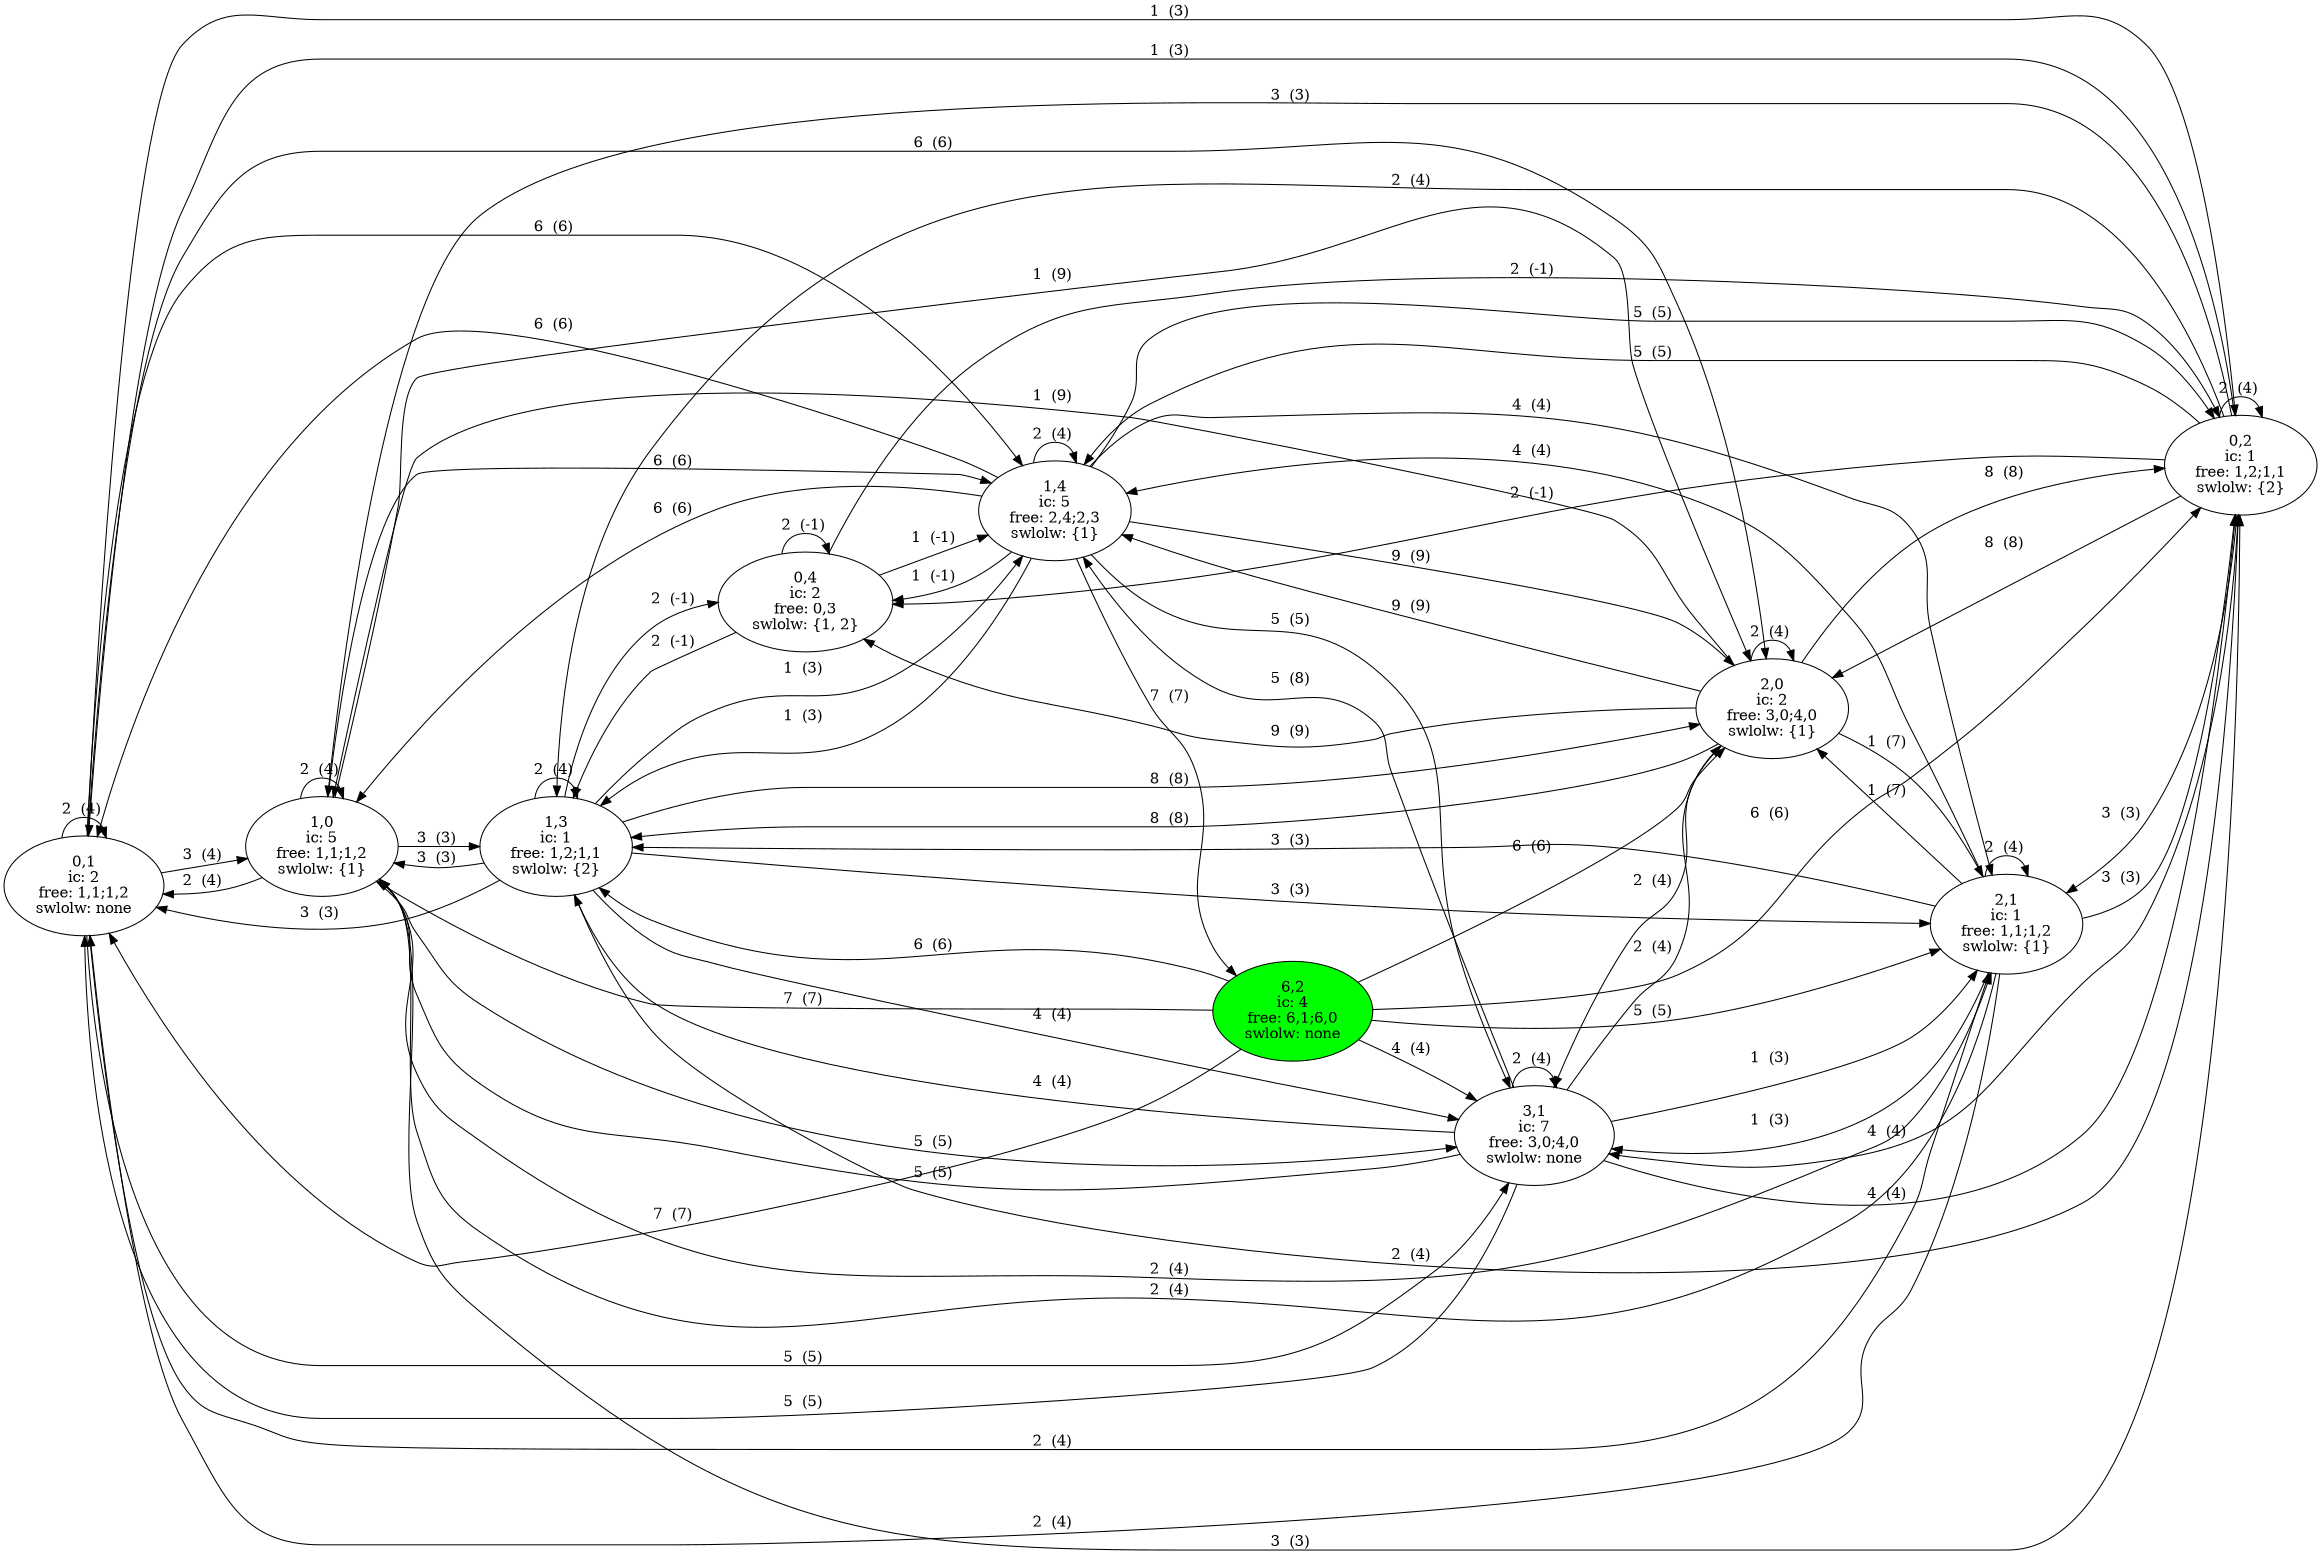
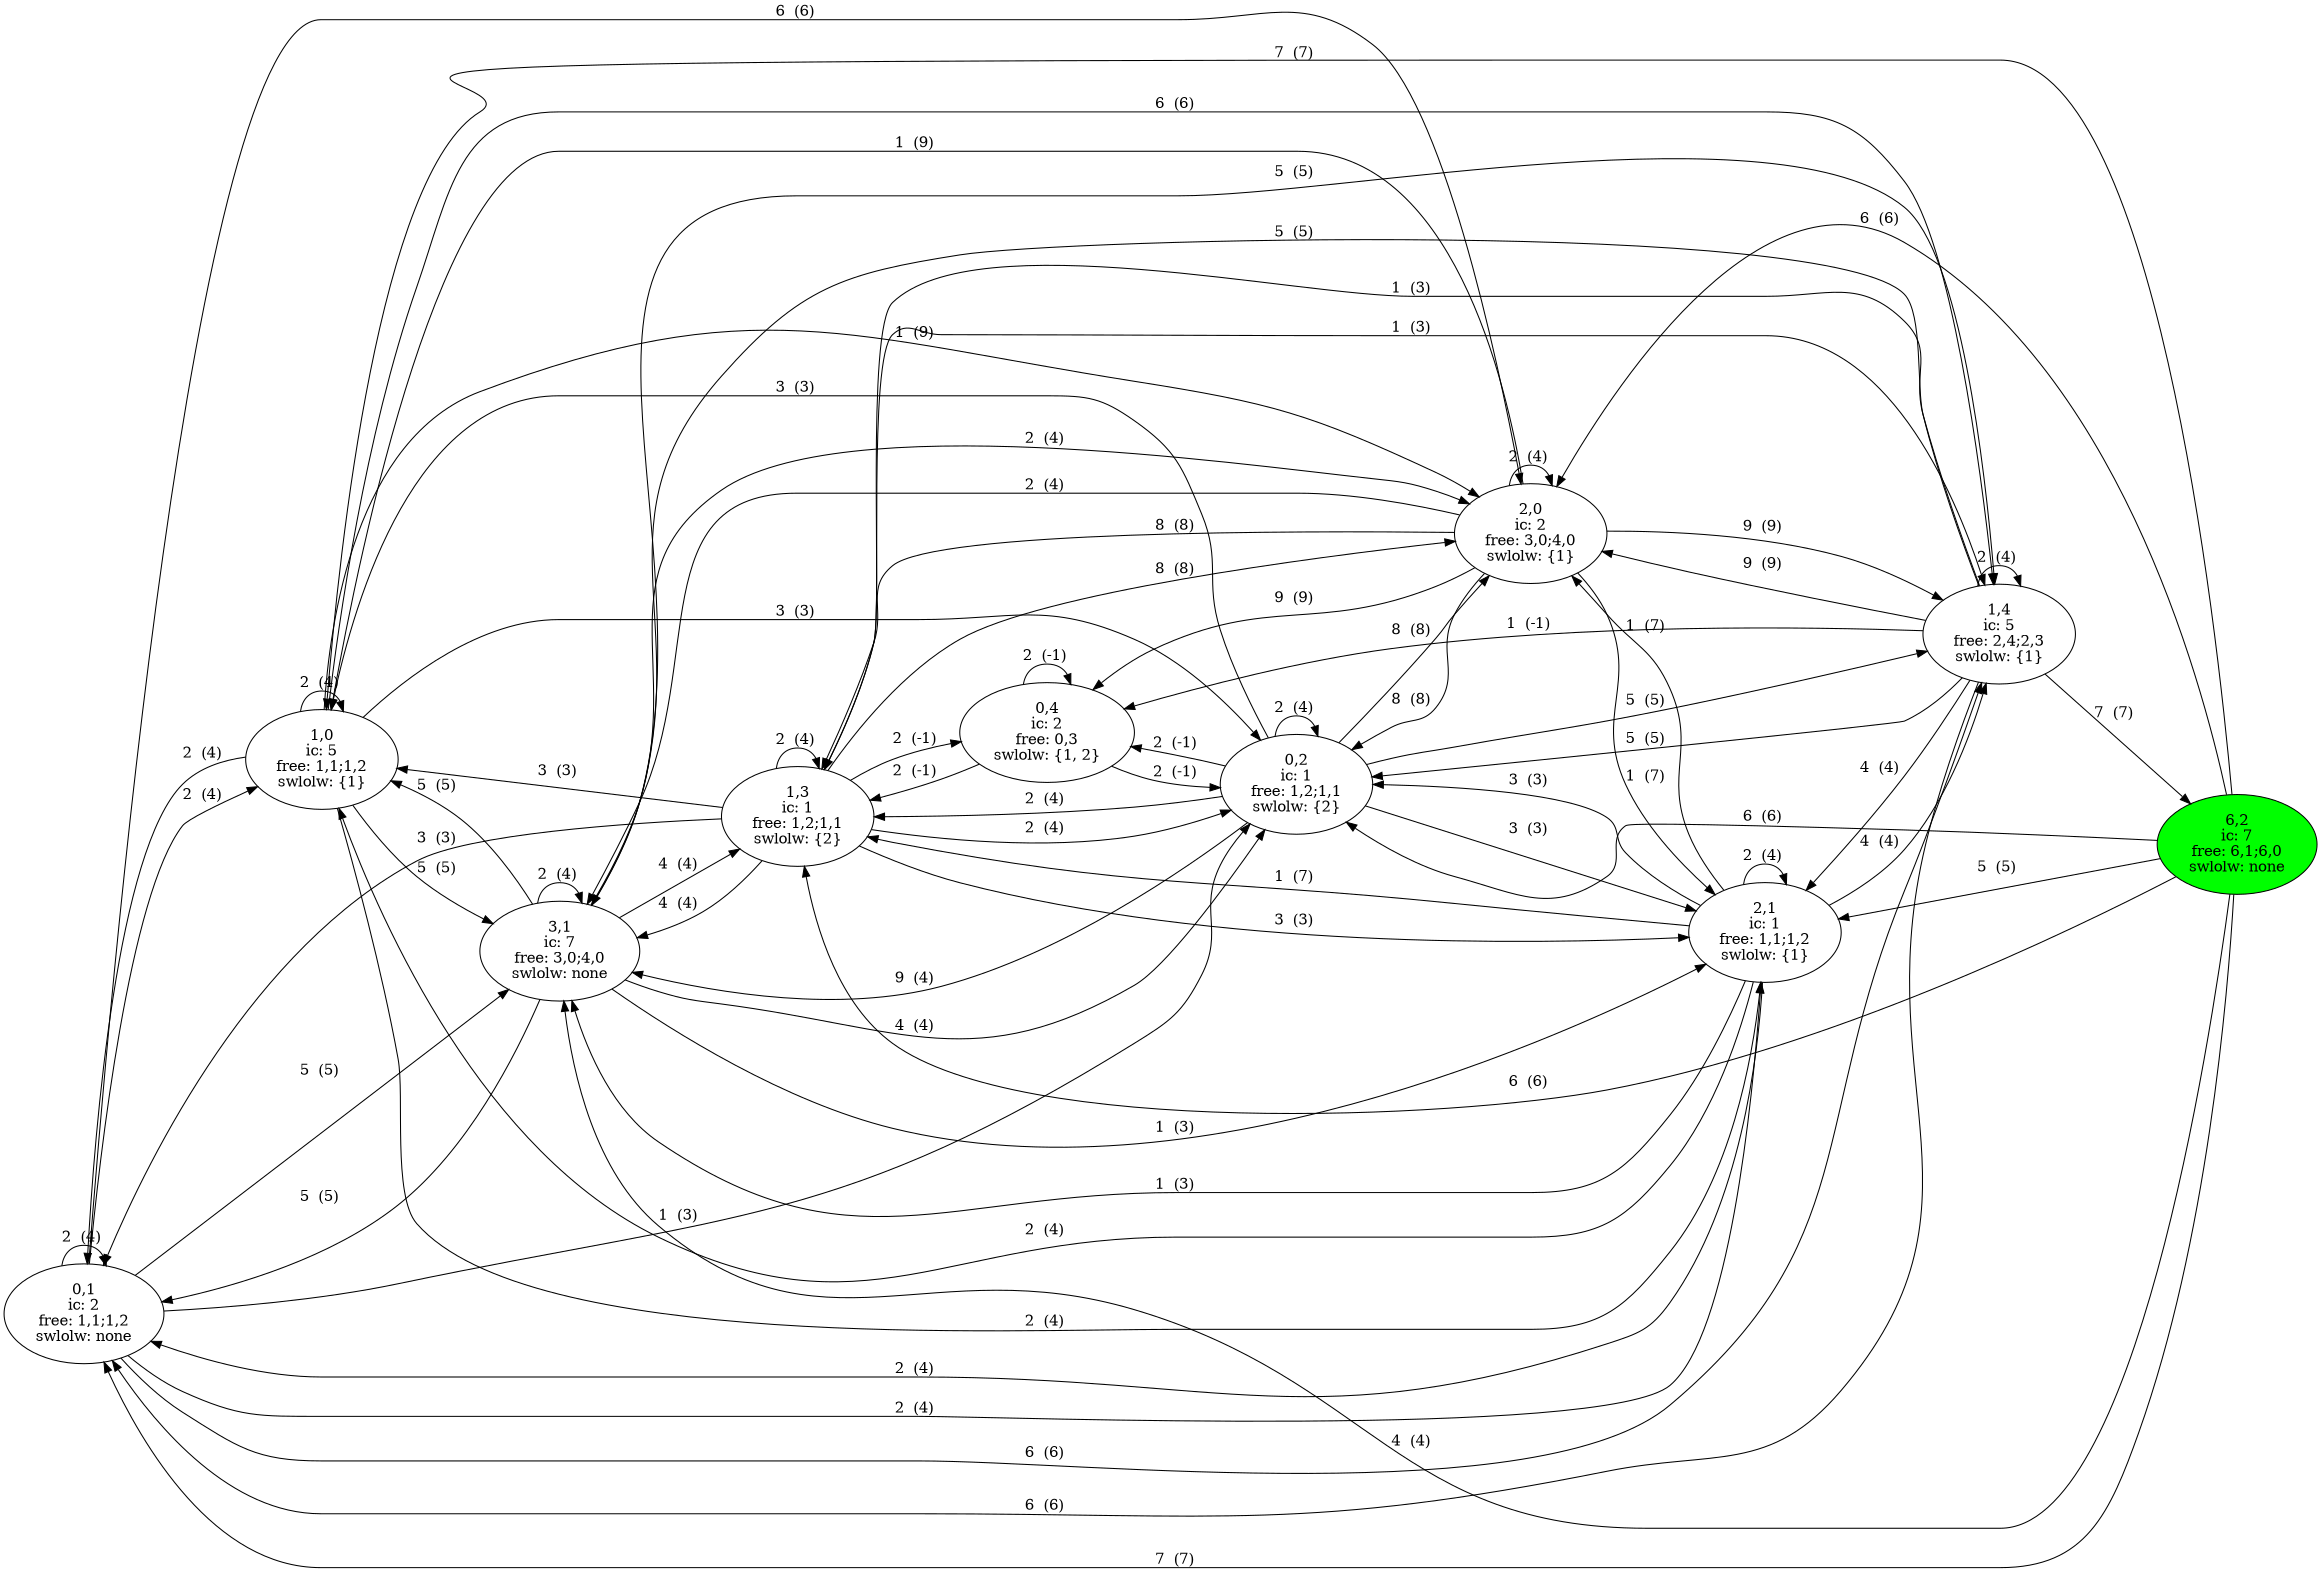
  digraph {
    compound=true
    rankdir=LR
    n1 [label="0,1\nic: 2\nfree: 1,1;1,2\nswlolw: none"]
    n2 [label="1,0\nic: 5\nfree: 1,1;1,2\nswlolw: {1}"]
    n3 [label="1,4\nic: 5\nfree: 2,4;2,3\nswlolw: {1}"]
    n4 [label="0,2\nic: 1\nfree: 1,2;1,1\nswlolw: {2}"]
    n5 [label="2,1\nic: 1\nfree: 1,1;1,2\nswlolw: {1}"]
    n6 [label="2,0\nic: 2\nfree: 3,0;4,0\nswlolw: {1}"]
    n7 [label="3,1\nic: 7\nfree: 3,0;4,0\nswlolw: none"]
    n8 [label="1,3\nic: 1\nfree: 1,2;1,1\nswlolw: {2}"]
    n9 [label="0,4\nic: 2\nfree: 0,3\nswlolw: {1, 2}"]
-   n10 [fillcolor=green label="6,2\nic: 4\nfree: 6,1;6,0\nswlolw: none" style=filled]
+   n10 [fillcolor=green label="6,2\nic: 7\nfree: 6,1;6,0\nswlolw: none" style=filled]
    n1 -> n1 [label="2  (4) "]
-   n1 -> n2 [label="3  (4) "]
+   n1 -> n2 [label="2  (4) "]
    n1 -> n3 [label="6  (6) "]
    n1 -> n4 [label="1  (3) "]
    n1 -> n5 [label="2  (4) "]
    n1 -> n6 [label="6  (6) "]
    n1 -> n7 [label="5  (5) "]
    n2 -> n1 [label="2  (4) "]
    n2 -> n2 [label="2  (4) "]
    n2 -> n3 [label="6  (6) "]
    n2 -> n4 [label="3  (3) "]
    n2 -> n5 [label="2  (4) "]
    n2 -> n6 [label="1  (9) "]
    n2 -> n7 [label="5  (5) "]
-   n2 -> n8 [label="3  (3) "]
    n3 -> n1 [label="6  (6) "]
-   n3 -> n2 [label="6  (6) "]
    n3 -> n3 [label="2  (4) "]
    n3 -> n4 [label="5  (5) "]
    n3 -> n5 [label="4  (4) "]
    n3 -> n6 [label="9  (9) "]
    n3 -> n7 [label="5  (5) "]
    n3 -> n8 [label="1  (3) "]
    n3 -> n9 [label="1  (-1) "]
    n3 -> n10 [label="7  (7) "]
-   n4 -> n1 [label="1  (3) "]
    n4 -> n2 [label="3  (3) "]
    n4 -> n3 [label="5  (5) "]
    n4 -> n4 [label="2  (4) "]
    n4 -> n5 [label="3  (3) "]
    n4 -> n6 [label="8  (8) "]
-   n4 -> n7 [label="4  (4) "]
+   n4 -> n7 [label="9  (4) "]
    n4 -> n8 [label="2  (4) "]
    n4 -> n9 [label="2  (-1) "]
    n5 -> n1 [label="2  (4) "]
    n5 -> n2 [label="2  (4) "]
    n5 -> n3 [label="4  (4) "]
    n5 -> n4 [label="3  (3) "]
    n5 -> n5 [label="2  (4) "]
    n5 -> n6 [label="1  (7) "]
    n5 -> n7 [label="1  (3) "]
-   n5 -> n8 [label="3  (3) "]
+   n5 -> n8 [label="1  (7) "]
    n6 -> n2 [label="1  (9) "]
    n6 -> n3 [label="9  (9) "]
    n6 -> n4 [label="8  (8) "]
    n6 -> n5 [label="1  (7) "]
    n6 -> n6 [label="2  (4) "]
    n6 -> n7 [label="2  (4) "]
    n6 -> n8 [label="8  (8) "]
    n6 -> n9 [label="9  (9) "]
    n7 -> n1 [label="5  (5) "]
    n7 -> n2 [label="5  (5) "]
-   n7 -> n3 [label="5  (8) "]
+   n7 -> n3 [label="5  (5) "]
    n7 -> n4 [label="4  (4) "]
    n7 -> n5 [label="1  (3) "]
    n7 -> n6 [label="2  (4) "]
    n7 -> n7 [label="2  (4) "]
    n7 -> n8 [label="4  (4) "]
    n8 -> n1 [label="3  (3) "]
    n8 -> n2 [label="3  (3) "]
    n8 -> n3 [label="1  (3) "]
    n8 -> n4 [label="2  (4) "]
    n8 -> n5 [label="3  (3) "]
    n8 -> n6 [label="8  (8) "]
    n8 -> n7 [label="4  (4) "]
    n8 -> n8 [label="2  (4) "]
    n8 -> n9 [label="2  (-1) "]
-   n9 -> n3 [label="1  (-1) "]
    n9 -> n4 [label="2  (-1) "]
    n9 -> n8 [label="2  (-1) "]
    n9 -> n9 [label="2  (-1) "]
    n10 -> n1 [label="7  (7) "]
    n10 -> n2 [label="7  (7) "]
    n10 -> n4 [label="6  (6) "]
    n10 -> n5 [label="5  (5) "]
    n10 -> n6 [label="6  (6) "]
    n10 -> n7 [label="4  (4) "]
    n10 -> n8 [label="6  (6) "]
  }
